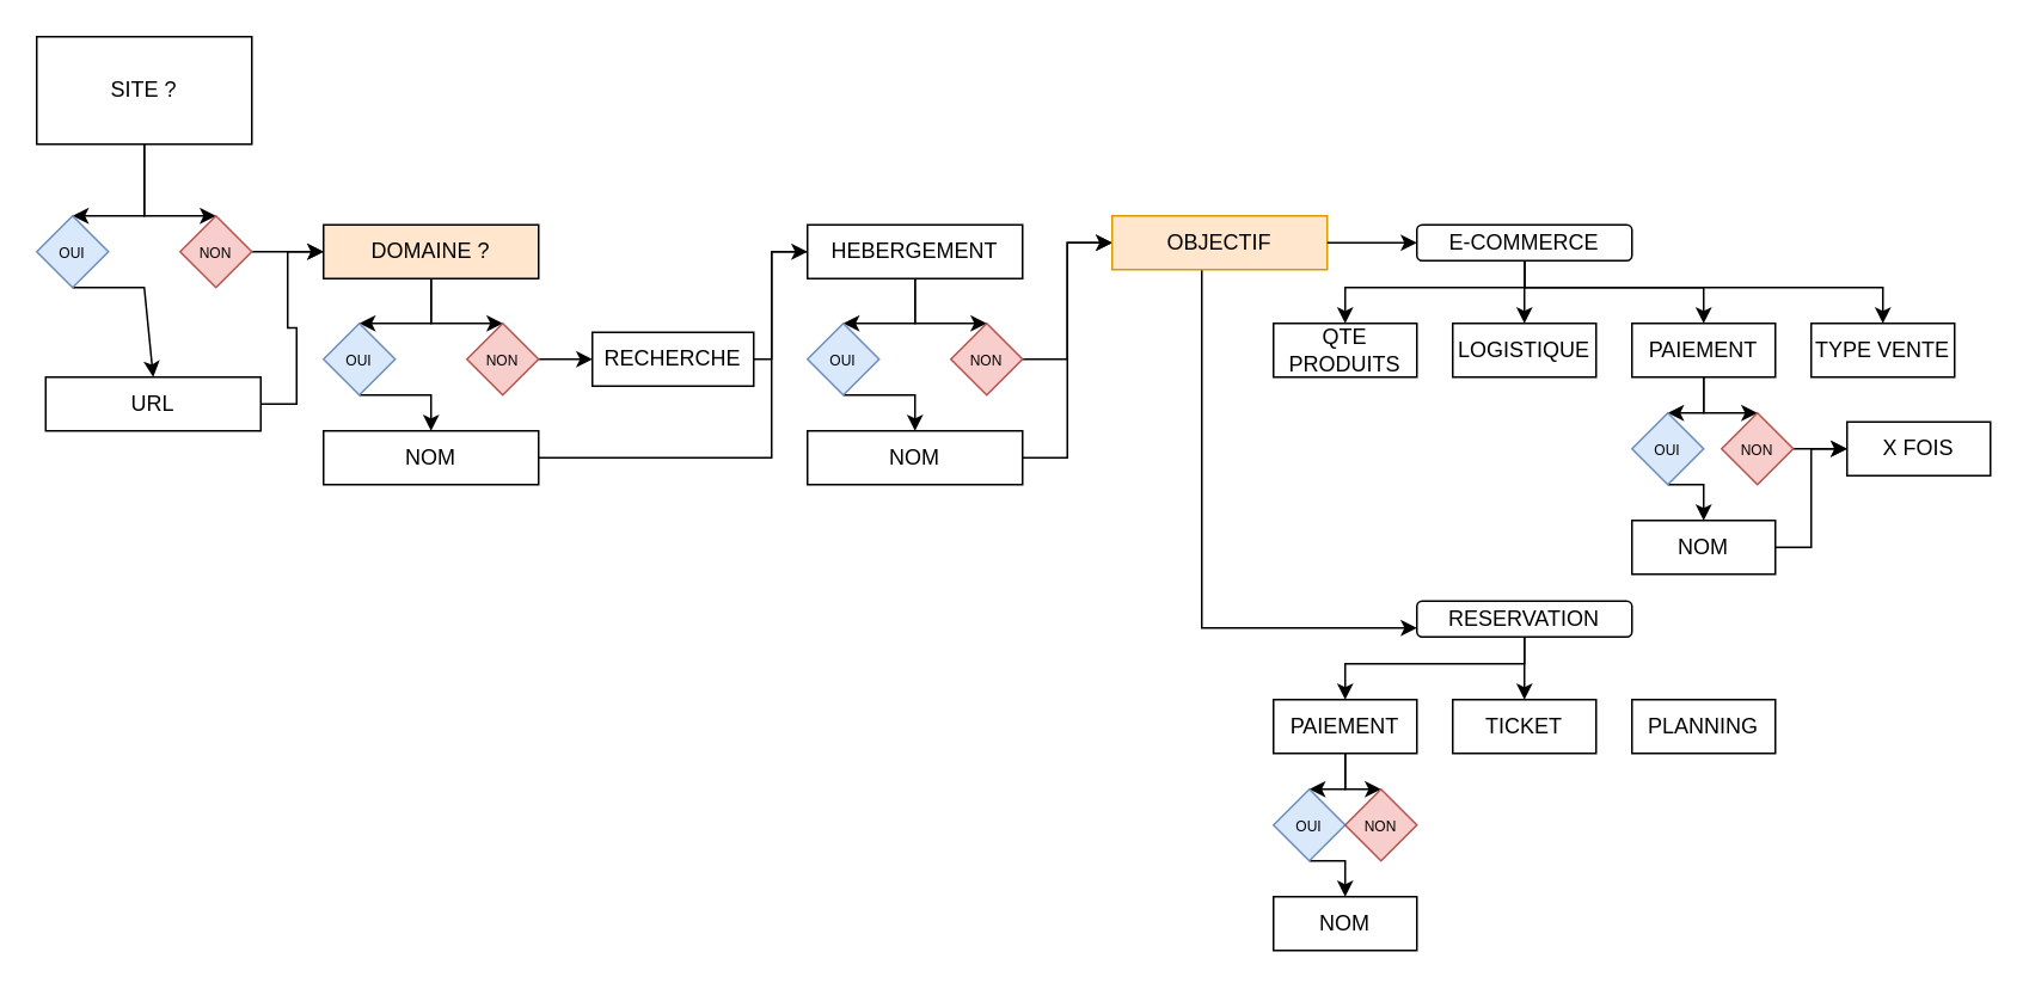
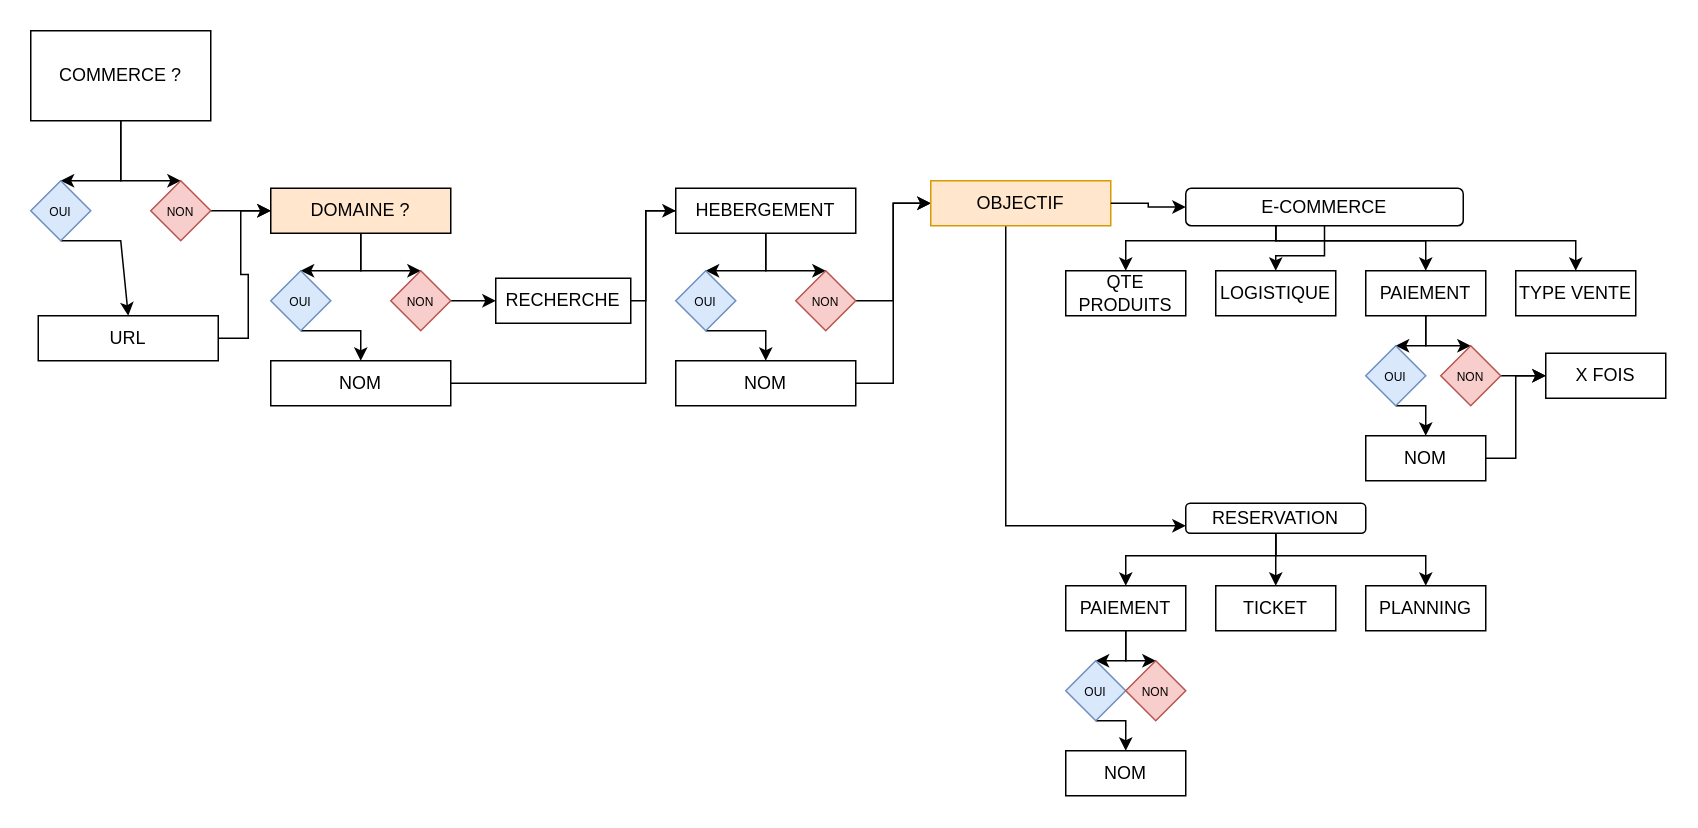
  <mxCell id="0" />
  <mxCell id="1" parent="0" />
  <mxCell id="2" style="edgeStyle=none;rounded=0;orthogonalLoop=1;jettySize=auto;html=1;exitX=0.5;exitY=1;exitDx=0;exitDy=0;entryX=0.5;entryY=0;entryDx=0;entryDy=0;" parent="1" source="4" target="6" edge="1"><mxGeometry relative="1" as="geometry"><Array as="points"><mxPoint x="80" y="120" /></Array></mxGeometry></mxCell>
  <mxCell id="3" style="edgeStyle=none;rounded=0;orthogonalLoop=1;jettySize=auto;html=1;entryX=0.5;entryY=0;entryDx=0;entryDy=0;fontSize=8;" parent="1" source="4" target="8" edge="1"><mxGeometry relative="1" as="geometry"><Array as="points"><mxPoint x="80" y="120" /></Array></mxGeometry></mxCell>
- <mxCell id="4" value="SITE ?" style="rounded=0;whiteSpace=wrap;html=1;direction=west;" parent="1" vertex="1"><mxGeometry x="20" y="20" width="120" height="60" as="geometry" /></mxCell>
+ <mxCell id="4" value="COMMERCE ?" style="rounded=0;whiteSpace=wrap;html=1;direction=west;" parent="1" vertex="1"><mxGeometry x="20" y="20" width="120" height="60" as="geometry" /></mxCell>
  <mxCell id="5" style="edgeStyle=none;rounded=0;orthogonalLoop=1;jettySize=auto;html=1;exitX=0.5;exitY=1;exitDx=0;exitDy=0;fontSize=8;entryX=0.5;entryY=0;entryDx=0;entryDy=0;" parent="1" source="6" target="10" edge="1"><mxGeometry relative="1" as="geometry"><Array as="points"><mxPoint x="80" y="160" /></Array></mxGeometry></mxCell>
  <mxCell id="6" value="&lt;font style=&quot;font-size: 8px&quot;&gt;OUI&lt;/font&gt;" style="rhombus;whiteSpace=wrap;html=1;fillColor=#dae8fc;strokeColor=#6c8ebf;" parent="1" vertex="1"><mxGeometry x="20" y="120" width="40" height="40" as="geometry" /></mxCell>
  <mxCell id="7" style="edgeStyle=none;rounded=0;orthogonalLoop=1;jettySize=auto;html=1;exitX=1;exitY=0.5;exitDx=0;exitDy=0;entryX=0;entryY=0.5;entryDx=0;entryDy=0;fontSize=8;" parent="1" source="8" target="13" edge="1"><mxGeometry relative="1" as="geometry" /></mxCell>
  <mxCell id="8" value="&lt;font style=&quot;font-size: 8px&quot;&gt;NON&lt;/font&gt;" style="rhombus;whiteSpace=wrap;html=1;fillColor=#f8cecc;strokeColor=#b85450;" parent="1" vertex="1"><mxGeometry x="100" y="120" width="40" height="40" as="geometry" /></mxCell>
  <mxCell id="9" style="edgeStyle=orthogonalEdgeStyle;rounded=0;orthogonalLoop=1;jettySize=auto;html=1;entryX=0;entryY=0.5;entryDx=0;entryDy=0;" parent="1" source="10" target="13" edge="1"><mxGeometry relative="1" as="geometry"><mxPoint x="160" y="140" as="targetPoint" /></mxGeometry></mxCell>
  <mxCell id="10" value="URL" style="rounded=0;whiteSpace=wrap;html=1;" parent="1" vertex="1"><mxGeometry x="25" y="210" width="120" height="30" as="geometry" /></mxCell>
  <mxCell id="11" style="edgeStyle=none;rounded=0;orthogonalLoop=1;jettySize=auto;html=1;fontSize=8;entryX=0.5;entryY=0;entryDx=0;entryDy=0;" parent="1" source="13" target="15" edge="1"><mxGeometry relative="1" as="geometry"><Array as="points"><mxPoint x="240" y="180" /></Array></mxGeometry></mxCell>
  <mxCell id="12" style="edgeStyle=none;rounded=0;orthogonalLoop=1;jettySize=auto;html=1;fontSize=8;entryX=0.5;entryY=0;entryDx=0;entryDy=0;" parent="1" source="13" target="17" edge="1"><mxGeometry relative="1" as="geometry"><Array as="points"><mxPoint x="240" y="180" /></Array></mxGeometry></mxCell>
  <mxCell id="13" value="DOMAINE ?" style="rounded=0;whiteSpace=wrap;html=1;fillColor=#ffe6cc;" parent="1" vertex="1"><mxGeometry x="180" y="125" width="120" height="30" as="geometry" /></mxCell>
  <mxCell id="14" style="edgeStyle=none;rounded=0;orthogonalLoop=1;jettySize=auto;html=1;fontSize=8;exitX=0.5;exitY=1;exitDx=0;exitDy=0;" parent="1" source="15" target="19" edge="1"><mxGeometry relative="1" as="geometry"><Array as="points"><mxPoint x="240" y="220" /></Array></mxGeometry></mxCell>
  <mxCell id="15" value="&lt;font style=&quot;font-size: 8px&quot;&gt;OUI&lt;/font&gt;" style="rhombus;whiteSpace=wrap;html=1;fillColor=#dae8fc;strokeColor=#6c8ebf;" parent="1" vertex="1"><mxGeometry x="180" y="180" width="40" height="40" as="geometry" /></mxCell>
  <mxCell id="16" style="edgeStyle=orthogonalEdgeStyle;rounded=0;orthogonalLoop=1;jettySize=auto;html=1;entryX=0;entryY=0.5;entryDx=0;entryDy=0;" parent="1" source="17" target="30" edge="1"><mxGeometry relative="1" as="geometry" /></mxCell>
  <mxCell id="17" value="&lt;font style=&quot;font-size: 8px&quot;&gt;NON&lt;/font&gt;" style="rhombus;whiteSpace=wrap;html=1;fillColor=#f8cecc;strokeColor=#b85450;" parent="1" vertex="1"><mxGeometry x="260" y="180" width="40" height="40" as="geometry" /></mxCell>
  <mxCell id="18" style="edgeStyle=orthogonalEdgeStyle;rounded=0;orthogonalLoop=1;jettySize=auto;html=1;" parent="1" source="19" edge="1"><mxGeometry relative="1" as="geometry"><mxPoint x="460" y="140" as="targetPoint" /><Array as="points"><mxPoint x="430" y="255" /><mxPoint x="430" y="140" /></Array></mxGeometry></mxCell>
  <mxCell id="19" value="NOM" style="rounded=0;whiteSpace=wrap;html=1;" parent="1" vertex="1"><mxGeometry x="180" y="240" width="120" height="30" as="geometry" /></mxCell>
  <mxCell id="20" style="edgeStyle=none;rounded=0;orthogonalLoop=1;jettySize=auto;html=1;entryX=0.5;entryY=0;entryDx=0;entryDy=0;fontSize=8;" parent="1" source="22" target="24" edge="1"><mxGeometry relative="1" as="geometry"><Array as="points"><mxPoint x="510" y="180" /></Array></mxGeometry></mxCell>
  <mxCell id="21" style="edgeStyle=none;rounded=0;orthogonalLoop=1;jettySize=auto;html=1;entryX=0.5;entryY=0;entryDx=0;entryDy=0;fontSize=8;" parent="1" source="22" target="26" edge="1"><mxGeometry relative="1" as="geometry"><Array as="points"><mxPoint x="510" y="180" /></Array></mxGeometry></mxCell>
  <mxCell id="22" value="HEBERGEMENT" style="rounded=0;whiteSpace=wrap;html=1;" parent="1" vertex="1"><mxGeometry x="450" y="125" width="120" height="30" as="geometry" /></mxCell>
  <mxCell id="23" style="edgeStyle=none;rounded=0;orthogonalLoop=1;jettySize=auto;html=1;entryX=0.5;entryY=0;entryDx=0;entryDy=0;fontSize=8;exitX=0.5;exitY=1;exitDx=0;exitDy=0;" parent="1" source="24" target="28" edge="1"><mxGeometry relative="1" as="geometry"><Array as="points"><mxPoint x="510" y="220" /></Array></mxGeometry></mxCell>
  <mxCell id="24" value="&lt;font style=&quot;font-size: 8px&quot;&gt;OUI&lt;/font&gt;" style="rhombus;whiteSpace=wrap;html=1;fillColor=#dae8fc;strokeColor=#6c8ebf;" parent="1" vertex="1"><mxGeometry x="450" y="180" width="40" height="40" as="geometry" /></mxCell>
  <mxCell id="25" style="edgeStyle=orthogonalEdgeStyle;rounded=0;orthogonalLoop=1;jettySize=auto;html=1;entryX=0;entryY=0.5;entryDx=0;entryDy=0;" parent="1" source="26" target="32" edge="1"><mxGeometry relative="1" as="geometry" /></mxCell>
  <mxCell id="26" value="&lt;font style=&quot;font-size: 8px&quot;&gt;NON&lt;/font&gt;" style="rhombus;whiteSpace=wrap;html=1;fillColor=#f8cecc;strokeColor=#b85450;" parent="1" vertex="1"><mxGeometry x="530" y="180" width="40" height="40" as="geometry" /></mxCell>
  <mxCell id="27" style="edgeStyle=orthogonalEdgeStyle;rounded=0;orthogonalLoop=1;jettySize=auto;html=1;entryX=0;entryY=0.5;entryDx=0;entryDy=0;" parent="1" source="28" target="32" edge="1"><mxGeometry relative="1" as="geometry" /></mxCell>
  <mxCell id="28" value="NOM" style="rounded=0;whiteSpace=wrap;html=1;" parent="1" vertex="1"><mxGeometry x="450" y="240" width="120" height="30" as="geometry" /></mxCell>
  <mxCell id="29" style="edgeStyle=orthogonalEdgeStyle;rounded=0;orthogonalLoop=1;jettySize=auto;html=1;entryX=0;entryY=0.5;entryDx=0;entryDy=0;" parent="1" source="30" target="22" edge="1"><mxGeometry relative="1" as="geometry"><Array as="points"><mxPoint x="430" y="200" /><mxPoint x="430" y="140" /></Array></mxGeometry></mxCell>
  <mxCell id="30" value="RECHERCHE" style="rounded=0;whiteSpace=wrap;html=1;" parent="1" vertex="1"><mxGeometry x="330" y="185" width="90" height="30" as="geometry" /></mxCell>
  <mxCell id="31" style="edgeStyle=orthogonalEdgeStyle;rounded=0;orthogonalLoop=1;jettySize=auto;html=1;entryX=0;entryY=0.75;entryDx=0;entryDy=0;" edge="1" parent="1" source="32" target="55"><mxGeometry relative="1" as="geometry"><Array as="points"><mxPoint x="670" y="350" /></Array></mxGeometry></mxCell>
  <mxCell id="32" value="OBJECTIF" style="rounded=0;whiteSpace=wrap;html=1;fillColor=#ffe6cc;strokeColor=#d79b00;" parent="1" vertex="1"><mxGeometry x="620" y="120" width="120" height="30" as="geometry" /></mxCell>
  <mxCell id="33" style="edgeStyle=orthogonalEdgeStyle;rounded=0;orthogonalLoop=1;jettySize=auto;html=1;exitX=1;exitY=0.5;exitDx=0;exitDy=0;" parent="1" source="32" target="38" edge="1"><mxGeometry relative="1" as="geometry"><mxPoint x="670" y="135" as="sourcePoint" /></mxGeometry></mxCell>
  <mxCell id="34" style="edgeStyle=orthogonalEdgeStyle;rounded=0;orthogonalLoop=1;jettySize=auto;html=1;entryX=0.5;entryY=0;entryDx=0;entryDy=0;" parent="1" source="38" target="39" edge="1"><mxGeometry relative="1" as="geometry"><Array as="points"><mxPoint x="850" y="160" /><mxPoint x="750" y="160" /></Array></mxGeometry></mxCell>
  <mxCell id="35" style="edgeStyle=orthogonalEdgeStyle;rounded=0;orthogonalLoop=1;jettySize=auto;html=1;" parent="1" source="38" target="43" edge="1"><mxGeometry relative="1" as="geometry"><Array as="points"><mxPoint x="850" y="160" /><mxPoint x="950" y="160" /></Array></mxGeometry></mxCell>
  <mxCell id="36" style="edgeStyle=orthogonalEdgeStyle;rounded=0;orthogonalLoop=1;jettySize=auto;html=1;entryX=0.5;entryY=0;entryDx=0;entryDy=0;" parent="1" source="38" target="40" edge="1"><mxGeometry relative="1" as="geometry" /></mxCell>
  <mxCell id="37" style="edgeStyle=orthogonalEdgeStyle;rounded=0;orthogonalLoop=1;jettySize=auto;html=1;" parent="1" source="38" target="51" edge="1"><mxGeometry relative="1" as="geometry"><Array as="points"><mxPoint x="850" y="160" /><mxPoint x="1050" y="160" /></Array></mxGeometry></mxCell>
- <mxCell id="38" value="E-COMMERCE" style="rounded=1;whiteSpace=wrap;html=1;" parent="1" vertex="1"><mxGeometry x="790" y="125" width="120" height="20" as="geometry" /></mxCell>
+ <mxCell id="38" value="E-COMMERCE" style="rounded=1;whiteSpace=wrap;html=1;" parent="1" vertex="1"><mxGeometry x="790" y="125" width="185" height="25" as="geometry" /></mxCell>
  <mxCell id="39" value="QTE PRODUITS" style="rounded=0;whiteSpace=wrap;html=1;" parent="1" vertex="1"><mxGeometry x="710" y="180" width="80" height="30" as="geometry" /></mxCell>
  <mxCell id="40" value="LOGISTIQUE" style="rounded=0;whiteSpace=wrap;html=1;" parent="1" vertex="1"><mxGeometry x="810" y="180" width="80" height="30" as="geometry" /></mxCell>
  <mxCell id="41" style="edgeStyle=orthogonalEdgeStyle;rounded=0;orthogonalLoop=1;jettySize=auto;html=1;entryX=0.5;entryY=0;entryDx=0;entryDy=0;" parent="1" source="43" target="45" edge="1"><mxGeometry relative="1" as="geometry" /></mxCell>
  <mxCell id="42" style="edgeStyle=orthogonalEdgeStyle;rounded=0;orthogonalLoop=1;jettySize=auto;html=1;" parent="1" source="43" target="47" edge="1"><mxGeometry relative="1" as="geometry" /></mxCell>
  <mxCell id="43" value="PAIEMENT" style="rounded=0;whiteSpace=wrap;html=1;" parent="1" vertex="1"><mxGeometry x="910" y="180" width="80" height="30" as="geometry" /></mxCell>
  <mxCell id="44" style="edgeStyle=orthogonalEdgeStyle;rounded=0;orthogonalLoop=1;jettySize=auto;html=1;entryX=0.5;entryY=0;entryDx=0;entryDy=0;exitX=0.5;exitY=1;exitDx=0;exitDy=0;" parent="1" source="45" target="49" edge="1"><mxGeometry relative="1" as="geometry"><Array as="points"><mxPoint x="930" y="270" /></Array></mxGeometry></mxCell>
  <mxCell id="45" value="&lt;font style=&quot;font-size: 8px&quot;&gt;OUI&lt;/font&gt;" style="rhombus;whiteSpace=wrap;html=1;fillColor=#dae8fc;strokeColor=#6c8ebf;" parent="1" vertex="1"><mxGeometry x="910" y="230" width="40" height="40" as="geometry" /></mxCell>
  <mxCell id="46" style="edgeStyle=orthogonalEdgeStyle;rounded=0;orthogonalLoop=1;jettySize=auto;html=1;entryX=0;entryY=0.5;entryDx=0;entryDy=0;" parent="1" source="47" target="50" edge="1"><mxGeometry relative="1" as="geometry" /></mxCell>
  <mxCell id="47" value="&lt;font style=&quot;font-size: 8px&quot;&gt;NON&lt;/font&gt;" style="rhombus;whiteSpace=wrap;html=1;fillColor=#f8cecc;strokeColor=#b85450;" parent="1" vertex="1"><mxGeometry x="960" y="230" width="40" height="40" as="geometry" /></mxCell>
  <mxCell id="48" style="edgeStyle=orthogonalEdgeStyle;rounded=0;orthogonalLoop=1;jettySize=auto;html=1;entryX=0;entryY=0.5;entryDx=0;entryDy=0;" parent="1" source="49" target="50" edge="1"><mxGeometry relative="1" as="geometry"><Array as="points"><mxPoint x="1010" y="305" /><mxPoint x="1010" y="250" /></Array></mxGeometry></mxCell>
  <mxCell id="49" value="NOM" style="rounded=0;whiteSpace=wrap;html=1;" parent="1" vertex="1"><mxGeometry x="910" y="290" width="80" height="30" as="geometry" /></mxCell>
  <mxCell id="50" value="X FOIS" style="rounded=0;whiteSpace=wrap;html=1;" parent="1" vertex="1"><mxGeometry x="1030" y="235" width="80" height="30" as="geometry" /></mxCell>
  <mxCell id="51" value="TYPE VENTE" style="rounded=0;whiteSpace=wrap;html=1;" parent="1" vertex="1"><mxGeometry x="1010" y="180" width="80" height="30" as="geometry" /></mxCell>
  <mxCell id="52" style="edgeStyle=orthogonalEdgeStyle;rounded=0;orthogonalLoop=1;jettySize=auto;html=1;" parent="1" source="55" target="63" edge="1"><mxGeometry relative="1" as="geometry"><Array as="points"><mxPoint x="850" y="360" /><mxPoint x="850" y="360" /></Array></mxGeometry></mxCell>
+ <mxCell id="53" style="edgeStyle=orthogonalEdgeStyle;rounded=0;orthogonalLoop=1;jettySize=auto;html=1;entryX=0.5;entryY=0;entryDx=0;entryDy=0;" parent="1" source="55" target="64" edge="1"><mxGeometry relative="1" as="geometry"><Array as="points"><mxPoint x="850" y="370" /><mxPoint x="950" y="370" /></Array></mxGeometry></mxCell>
  <mxCell id="54" style="edgeStyle=orthogonalEdgeStyle;rounded=0;orthogonalLoop=1;jettySize=auto;html=1;entryX=0.5;entryY=0;entryDx=0;entryDy=0;" parent="1" source="55" target="58" edge="1"><mxGeometry relative="1" as="geometry"><Array as="points"><mxPoint x="850" y="370" /><mxPoint x="750" y="370" /></Array></mxGeometry></mxCell>
  <mxCell id="55" value="RESERVATION" style="rounded=1;whiteSpace=wrap;html=1;" parent="1" vertex="1"><mxGeometry x="790" y="335" width="120" height="20" as="geometry" /></mxCell>
  <mxCell id="56" style="edgeStyle=orthogonalEdgeStyle;rounded=0;orthogonalLoop=1;jettySize=auto;html=1;entryX=0.5;entryY=0;entryDx=0;entryDy=0;" parent="1" source="58" target="60" edge="1"><mxGeometry relative="1" as="geometry" /></mxCell>
  <mxCell id="57" style="edgeStyle=orthogonalEdgeStyle;rounded=0;orthogonalLoop=1;jettySize=auto;html=1;" parent="1" source="58" target="61" edge="1"><mxGeometry relative="1" as="geometry" /></mxCell>
  <mxCell id="58" value="PAIEMENT" style="rounded=0;whiteSpace=wrap;html=1;" parent="1" vertex="1"><mxGeometry x="710" y="390" width="80" height="30" as="geometry" /></mxCell>
  <mxCell id="59" style="edgeStyle=orthogonalEdgeStyle;rounded=0;orthogonalLoop=1;jettySize=auto;html=1;exitX=0.5;exitY=1;exitDx=0;exitDy=0;" parent="1" source="60" target="62" edge="1"><mxGeometry relative="1" as="geometry"><Array as="points"><mxPoint x="750" y="480" /></Array></mxGeometry></mxCell>
  <mxCell id="60" value="&lt;font style=&quot;font-size: 8px&quot;&gt;OUI&lt;/font&gt;" style="rhombus;whiteSpace=wrap;html=1;fillColor=#dae8fc;strokeColor=#6c8ebf;" parent="1" vertex="1"><mxGeometry x="710" y="440" width="40" height="40" as="geometry" /></mxCell>
  <mxCell id="61" value="&lt;font style=&quot;font-size: 8px&quot;&gt;NON&lt;/font&gt;" style="rhombus;whiteSpace=wrap;html=1;fillColor=#f8cecc;strokeColor=#b85450;" parent="1" vertex="1"><mxGeometry x="750" y="440" width="40" height="40" as="geometry" /></mxCell>
  <mxCell id="62" value="NOM" style="rounded=0;whiteSpace=wrap;html=1;" parent="1" vertex="1"><mxGeometry x="710" y="500" width="80" height="30" as="geometry" /></mxCell>
  <mxCell id="63" value="TICKET" style="rounded=0;whiteSpace=wrap;html=1;" parent="1" vertex="1"><mxGeometry x="810" y="390" width="80" height="30" as="geometry" /></mxCell>
  <mxCell id="64" value="PLANNING" style="rounded=0;whiteSpace=wrap;html=1;" parent="1" vertex="1"><mxGeometry x="910" y="390" width="80" height="30" as="geometry" /></mxCell>
